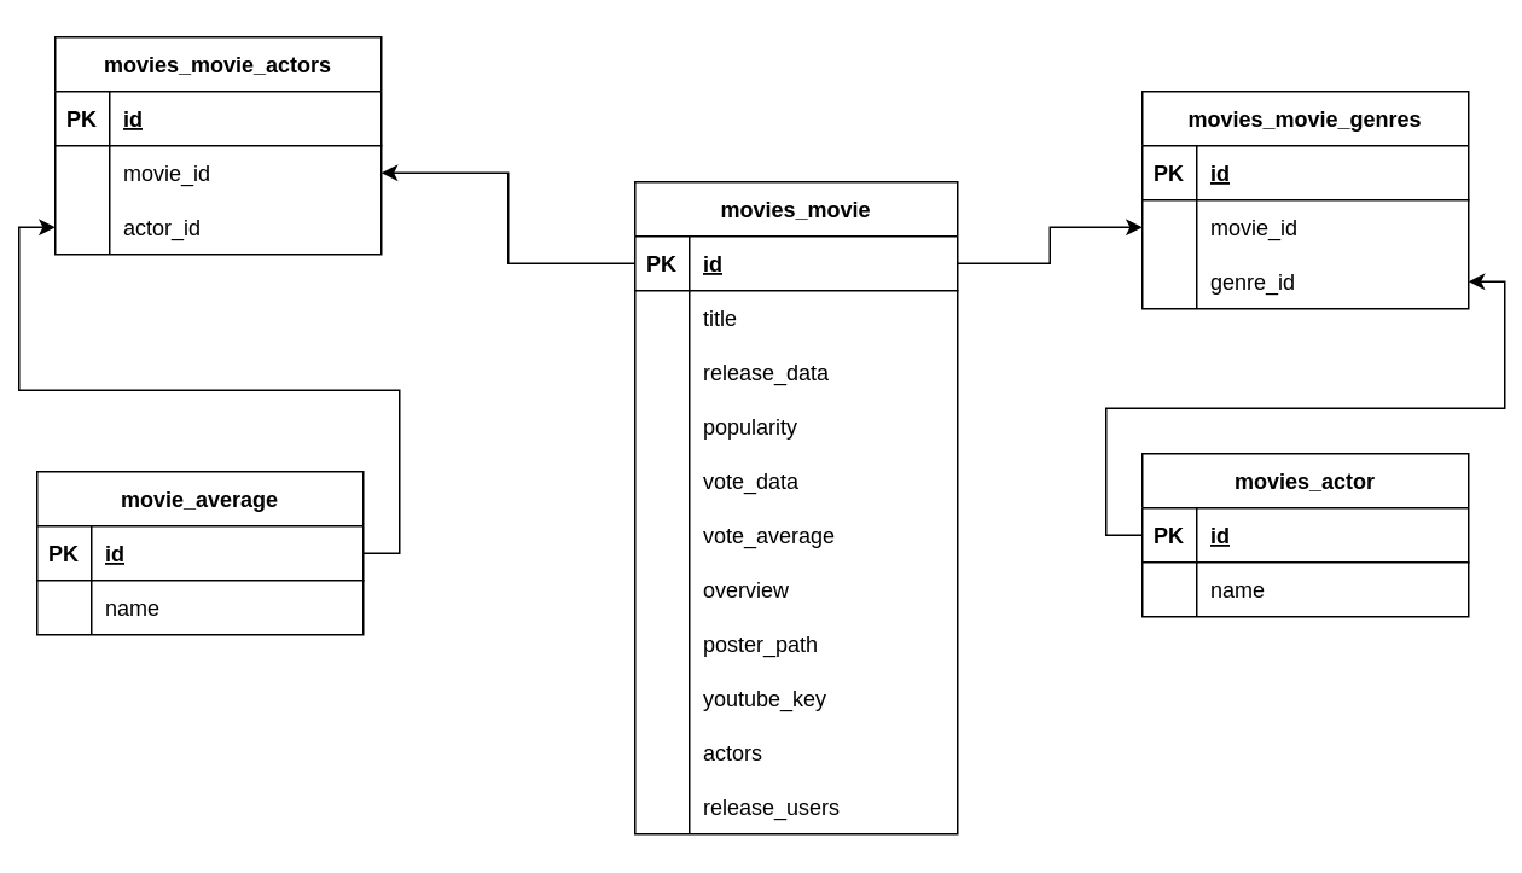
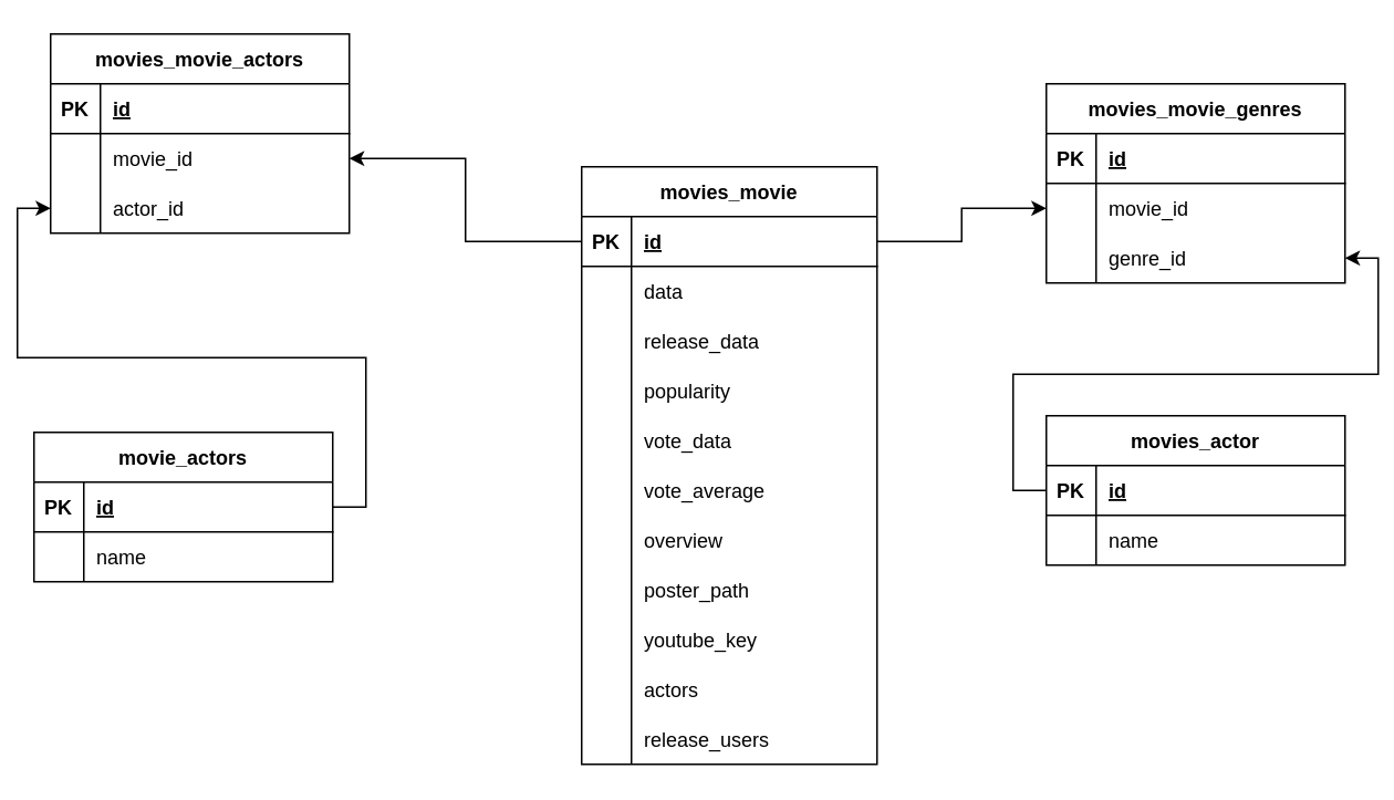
  <mxCell id="0" />
  <mxCell id="1" parent="0" />
  <mxCell id="2" value="movies_movie" style="shape=table;startSize=30;container=1;collapsible=1;childLayout=tableLayout;fixedRows=1;rowLines=0;fontStyle=1;align=center;resizeLast=1;" vertex="1" parent="1"><mxGeometry x="350" y="100" width="178" height="360" as="geometry"><mxRectangle x="740" y="270" width="70" height="30" as="alternateBounds" /></mxGeometry></mxCell>
  <mxCell id="3" value="" style="shape=tableRow;horizontal=0;startSize=0;swimlaneHead=0;swimlaneBody=0;fillColor=none;collapsible=0;dropTarget=0;points=[[0,0.5],[1,0.5]];portConstraint=eastwest;top=0;left=0;right=0;bottom=1;" vertex="1" parent="2"><mxGeometry y="30" width="178" height="30" as="geometry" /></mxCell>
  <mxCell id="4" value="PK" style="shape=partialRectangle;connectable=0;fillColor=none;top=0;left=0;bottom=0;right=0;fontStyle=1;overflow=hidden;" vertex="1" parent="3"><mxGeometry width="30" height="30" as="geometry"><mxRectangle width="30" height="30" as="alternateBounds" /></mxGeometry></mxCell>
  <mxCell id="5" value="id" style="shape=partialRectangle;connectable=0;fillColor=none;top=0;left=0;bottom=0;right=0;align=left;spacingLeft=6;fontStyle=5;overflow=hidden;" vertex="1" parent="3"><mxGeometry x="30" width="148" height="30" as="geometry"><mxRectangle width="148" height="30" as="alternateBounds" /></mxGeometry></mxCell>
  <mxCell id="6" value="" style="shape=tableRow;horizontal=0;startSize=0;swimlaneHead=0;swimlaneBody=0;fillColor=none;collapsible=0;dropTarget=0;points=[[0,0.5],[1,0.5]];portConstraint=eastwest;top=0;left=0;right=0;bottom=0;" vertex="1" parent="2"><mxGeometry y="60" width="178" height="30" as="geometry" /></mxCell>
  <mxCell id="7" value="" style="shape=partialRectangle;connectable=0;fillColor=none;top=0;left=0;bottom=0;right=0;editable=1;overflow=hidden;" vertex="1" parent="6"><mxGeometry width="30" height="30" as="geometry"><mxRectangle width="30" height="30" as="alternateBounds" /></mxGeometry></mxCell>
- <mxCell id="8" value="title" style="shape=partialRectangle;connectable=0;fillColor=none;top=0;left=0;bottom=0;right=0;align=left;spacingLeft=6;overflow=hidden;" vertex="1" parent="6"><mxGeometry x="30" width="148" height="30" as="geometry"><mxRectangle width="148" height="30" as="alternateBounds" /></mxGeometry></mxCell>
+ <mxCell id="8" value="data" style="shape=partialRectangle;connectable=0;fillColor=none;top=0;left=0;bottom=0;right=0;align=left;spacingLeft=6;overflow=hidden;" vertex="1" parent="6"><mxGeometry x="30" width="148" height="30" as="geometry"><mxRectangle width="148" height="30" as="alternateBounds" /></mxGeometry></mxCell>
  <mxCell id="9" value="" style="shape=tableRow;horizontal=0;startSize=0;swimlaneHead=0;swimlaneBody=0;fillColor=none;collapsible=0;dropTarget=0;points=[[0,0.5],[1,0.5]];portConstraint=eastwest;top=0;left=0;right=0;bottom=0;" vertex="1" parent="2"><mxGeometry y="90" width="178" height="30" as="geometry" /></mxCell>
  <mxCell id="10" value="    " style="shape=partialRectangle;connectable=0;fillColor=none;top=0;left=0;bottom=0;right=0;editable=1;overflow=hidden;" vertex="1" parent="9"><mxGeometry width="30" height="30" as="geometry"><mxRectangle width="30" height="30" as="alternateBounds" /></mxGeometry></mxCell>
  <mxCell id="11" value="release_data" style="shape=partialRectangle;connectable=0;fillColor=none;top=0;left=0;bottom=0;right=0;align=left;spacingLeft=6;overflow=hidden;" vertex="1" parent="9"><mxGeometry x="30" width="148" height="30" as="geometry"><mxRectangle width="148" height="30" as="alternateBounds" /></mxGeometry></mxCell>
  <mxCell id="12" value="" style="shape=tableRow;horizontal=0;startSize=0;swimlaneHead=0;swimlaneBody=0;fillColor=none;collapsible=0;dropTarget=0;points=[[0,0.5],[1,0.5]];portConstraint=eastwest;top=0;left=0;right=0;bottom=0;" vertex="1" parent="2"><mxGeometry y="120" width="178" height="30" as="geometry" /></mxCell>
  <mxCell id="13" value="" style="shape=partialRectangle;connectable=0;fillColor=none;top=0;left=0;bottom=0;right=0;editable=1;overflow=hidden;" vertex="1" parent="12"><mxGeometry width="30" height="30" as="geometry"><mxRectangle width="30" height="30" as="alternateBounds" /></mxGeometry></mxCell>
  <mxCell id="14" value="popularity" style="shape=partialRectangle;connectable=0;fillColor=none;top=0;left=0;bottom=0;right=0;align=left;spacingLeft=6;overflow=hidden;" vertex="1" parent="12"><mxGeometry x="30" width="148" height="30" as="geometry"><mxRectangle width="148" height="30" as="alternateBounds" /></mxGeometry></mxCell>
  <mxCell id="15" value="" style="shape=tableRow;horizontal=0;startSize=0;swimlaneHead=0;swimlaneBody=0;fillColor=none;collapsible=0;dropTarget=0;points=[[0,0.5],[1,0.5]];portConstraint=eastwest;top=0;left=0;right=0;bottom=0;" vertex="1" parent="2"><mxGeometry y="150" width="178" height="30" as="geometry" /></mxCell>
  <mxCell id="16" value="" style="shape=partialRectangle;connectable=0;fillColor=none;top=0;left=0;bottom=0;right=0;editable=1;overflow=hidden;" vertex="1" parent="15"><mxGeometry width="30" height="30" as="geometry"><mxRectangle width="30" height="30" as="alternateBounds" /></mxGeometry></mxCell>
  <mxCell id="17" value="vote_data" style="shape=partialRectangle;connectable=0;fillColor=none;top=0;left=0;bottom=0;right=0;align=left;spacingLeft=6;overflow=hidden;" vertex="1" parent="15"><mxGeometry x="30" width="148" height="30" as="geometry"><mxRectangle width="148" height="30" as="alternateBounds" /></mxGeometry></mxCell>
  <mxCell id="18" value="" style="shape=tableRow;horizontal=0;startSize=0;swimlaneHead=0;swimlaneBody=0;fillColor=none;collapsible=0;dropTarget=0;points=[[0,0.5],[1,0.5]];portConstraint=eastwest;top=0;left=0;right=0;bottom=0;" vertex="1" parent="2"><mxGeometry y="180" width="178" height="30" as="geometry" /></mxCell>
  <mxCell id="19" value="" style="shape=partialRectangle;connectable=0;fillColor=none;top=0;left=0;bottom=0;right=0;editable=1;overflow=hidden;" vertex="1" parent="18"><mxGeometry width="30" height="30" as="geometry"><mxRectangle width="30" height="30" as="alternateBounds" /></mxGeometry></mxCell>
  <mxCell id="20" value="vote_average" style="shape=partialRectangle;connectable=0;fillColor=none;top=0;left=0;bottom=0;right=0;align=left;spacingLeft=6;overflow=hidden;" vertex="1" parent="18"><mxGeometry x="30" width="148" height="30" as="geometry"><mxRectangle width="148" height="30" as="alternateBounds" /></mxGeometry></mxCell>
  <mxCell id="21" value="" style="shape=tableRow;horizontal=0;startSize=0;swimlaneHead=0;swimlaneBody=0;fillColor=none;collapsible=0;dropTarget=0;points=[[0,0.5],[1,0.5]];portConstraint=eastwest;top=0;left=0;right=0;bottom=0;" vertex="1" parent="2"><mxGeometry y="210" width="178" height="30" as="geometry" /></mxCell>
  <mxCell id="22" value="" style="shape=partialRectangle;connectable=0;fillColor=none;top=0;left=0;bottom=0;right=0;editable=1;overflow=hidden;" vertex="1" parent="21"><mxGeometry width="30" height="30" as="geometry"><mxRectangle width="30" height="30" as="alternateBounds" /></mxGeometry></mxCell>
  <mxCell id="23" value="overview" style="shape=partialRectangle;connectable=0;fillColor=none;top=0;left=0;bottom=0;right=0;align=left;spacingLeft=6;overflow=hidden;" vertex="1" parent="21"><mxGeometry x="30" width="148" height="30" as="geometry"><mxRectangle width="148" height="30" as="alternateBounds" /></mxGeometry></mxCell>
  <mxCell id="24" value="" style="shape=tableRow;horizontal=0;startSize=0;swimlaneHead=0;swimlaneBody=0;fillColor=none;collapsible=0;dropTarget=0;points=[[0,0.5],[1,0.5]];portConstraint=eastwest;top=0;left=0;right=0;bottom=0;" vertex="1" parent="2"><mxGeometry y="240" width="178" height="30" as="geometry" /></mxCell>
  <mxCell id="25" value="" style="shape=partialRectangle;connectable=0;fillColor=none;top=0;left=0;bottom=0;right=0;editable=1;overflow=hidden;" vertex="1" parent="24"><mxGeometry width="30" height="30" as="geometry"><mxRectangle width="30" height="30" as="alternateBounds" /></mxGeometry></mxCell>
  <mxCell id="26" value="poster_path" style="shape=partialRectangle;connectable=0;fillColor=none;top=0;left=0;bottom=0;right=0;align=left;spacingLeft=6;overflow=hidden;" vertex="1" parent="24"><mxGeometry x="30" width="148" height="30" as="geometry"><mxRectangle width="148" height="30" as="alternateBounds" /></mxGeometry></mxCell>
  <mxCell id="27" value="" style="shape=tableRow;horizontal=0;startSize=0;swimlaneHead=0;swimlaneBody=0;fillColor=none;collapsible=0;dropTarget=0;points=[[0,0.5],[1,0.5]];portConstraint=eastwest;top=0;left=0;right=0;bottom=0;" vertex="1" parent="2"><mxGeometry y="270" width="178" height="30" as="geometry" /></mxCell>
  <mxCell id="28" value="" style="shape=partialRectangle;connectable=0;fillColor=none;top=0;left=0;bottom=0;right=0;editable=1;overflow=hidden;" vertex="1" parent="27"><mxGeometry width="30" height="30" as="geometry"><mxRectangle width="30" height="30" as="alternateBounds" /></mxGeometry></mxCell>
  <mxCell id="29" value="youtube_key" style="shape=partialRectangle;connectable=0;fillColor=none;top=0;left=0;bottom=0;right=0;align=left;spacingLeft=6;overflow=hidden;" vertex="1" parent="27"><mxGeometry x="30" width="148" height="30" as="geometry"><mxRectangle width="148" height="30" as="alternateBounds" /></mxGeometry></mxCell>
  <mxCell id="30" value="" style="shape=tableRow;horizontal=0;startSize=0;swimlaneHead=0;swimlaneBody=0;fillColor=none;collapsible=0;dropTarget=0;points=[[0,0.5],[1,0.5]];portConstraint=eastwest;top=0;left=0;right=0;bottom=0;" vertex="1" parent="2"><mxGeometry y="300" width="178" height="30" as="geometry" /></mxCell>
  <mxCell id="31" value="" style="shape=partialRectangle;connectable=0;fillColor=none;top=0;left=0;bottom=0;right=0;editable=1;overflow=hidden;" vertex="1" parent="30"><mxGeometry width="30" height="30" as="geometry"><mxRectangle width="30" height="30" as="alternateBounds" /></mxGeometry></mxCell>
  <mxCell id="32" value="actors" style="shape=partialRectangle;connectable=0;fillColor=none;top=0;left=0;bottom=0;right=0;align=left;spacingLeft=6;overflow=hidden;" vertex="1" parent="30"><mxGeometry x="30" width="148" height="30" as="geometry"><mxRectangle width="148" height="30" as="alternateBounds" /></mxGeometry></mxCell>
  <mxCell id="33" value="" style="shape=tableRow;horizontal=0;startSize=0;swimlaneHead=0;swimlaneBody=0;fillColor=none;collapsible=0;dropTarget=0;points=[[0,0.5],[1,0.5]];portConstraint=eastwest;top=0;left=0;right=0;bottom=0;" vertex="1" parent="2"><mxGeometry y="330" width="178" height="30" as="geometry" /></mxCell>
  <mxCell id="34" value="" style="shape=partialRectangle;connectable=0;fillColor=none;top=0;left=0;bottom=0;right=0;editable=1;overflow=hidden;" vertex="1" parent="33"><mxGeometry width="30" height="30" as="geometry"><mxRectangle width="30" height="30" as="alternateBounds" /></mxGeometry></mxCell>
  <mxCell id="35" value="release_users" style="shape=partialRectangle;connectable=0;fillColor=none;top=0;left=0;bottom=0;right=0;align=left;spacingLeft=6;overflow=hidden;" vertex="1" parent="33"><mxGeometry x="30" width="148" height="30" as="geometry"><mxRectangle width="148" height="30" as="alternateBounds" /></mxGeometry></mxCell>
  <mxCell id="36" value="movies_actor" style="shape=table;startSize=30;container=1;collapsible=1;childLayout=tableLayout;fixedRows=1;rowLines=0;fontStyle=1;align=center;resizeLast=1;" vertex="1" parent="1"><mxGeometry x="630" y="250" width="180" height="90" as="geometry" /></mxCell>
  <mxCell id="37" value="" style="shape=tableRow;horizontal=0;startSize=0;swimlaneHead=0;swimlaneBody=0;fillColor=none;collapsible=0;dropTarget=0;points=[[0,0.5],[1,0.5]];portConstraint=eastwest;top=0;left=0;right=0;bottom=1;" vertex="1" parent="36"><mxGeometry y="30" width="180" height="30" as="geometry" /></mxCell>
  <mxCell id="38" value="PK" style="shape=partialRectangle;connectable=0;fillColor=none;top=0;left=0;bottom=0;right=0;fontStyle=1;overflow=hidden;" vertex="1" parent="37"><mxGeometry width="30" height="30" as="geometry"><mxRectangle width="30" height="30" as="alternateBounds" /></mxGeometry></mxCell>
  <mxCell id="39" value="id" style="shape=partialRectangle;connectable=0;fillColor=none;top=0;left=0;bottom=0;right=0;align=left;spacingLeft=6;fontStyle=5;overflow=hidden;" vertex="1" parent="37"><mxGeometry x="30" width="150" height="30" as="geometry"><mxRectangle width="150" height="30" as="alternateBounds" /></mxGeometry></mxCell>
  <mxCell id="40" value="" style="shape=tableRow;horizontal=0;startSize=0;swimlaneHead=0;swimlaneBody=0;fillColor=none;collapsible=0;dropTarget=0;points=[[0,0.5],[1,0.5]];portConstraint=eastwest;top=0;left=0;right=0;bottom=0;" vertex="1" parent="36"><mxGeometry y="60" width="180" height="30" as="geometry" /></mxCell>
  <mxCell id="41" value="" style="shape=partialRectangle;connectable=0;fillColor=none;top=0;left=0;bottom=0;right=0;editable=1;overflow=hidden;" vertex="1" parent="40"><mxGeometry width="30" height="30" as="geometry"><mxRectangle width="30" height="30" as="alternateBounds" /></mxGeometry></mxCell>
  <mxCell id="42" value="name" style="shape=partialRectangle;connectable=0;fillColor=none;top=0;left=0;bottom=0;right=0;align=left;spacingLeft=6;overflow=hidden;" vertex="1" parent="40"><mxGeometry x="30" width="150" height="30" as="geometry"><mxRectangle width="150" height="30" as="alternateBounds" /></mxGeometry></mxCell>
  <mxCell id="43" value="movies_movie_genres" style="shape=table;startSize=30;container=1;collapsible=1;childLayout=tableLayout;fixedRows=1;rowLines=0;fontStyle=1;align=center;resizeLast=1;" vertex="1" parent="1"><mxGeometry x="630" y="50" width="180" height="120" as="geometry" /></mxCell>
  <mxCell id="44" value="" style="shape=tableRow;horizontal=0;startSize=0;swimlaneHead=0;swimlaneBody=0;fillColor=none;collapsible=0;dropTarget=0;points=[[0,0.5],[1,0.5]];portConstraint=eastwest;top=0;left=0;right=0;bottom=1;" vertex="1" parent="43"><mxGeometry y="30" width="180" height="30" as="geometry" /></mxCell>
  <mxCell id="45" value="PK" style="shape=partialRectangle;connectable=0;fillColor=none;top=0;left=0;bottom=0;right=0;fontStyle=1;overflow=hidden;" vertex="1" parent="44"><mxGeometry width="30" height="30" as="geometry"><mxRectangle width="30" height="30" as="alternateBounds" /></mxGeometry></mxCell>
  <mxCell id="46" value="id" style="shape=partialRectangle;connectable=0;fillColor=none;top=0;left=0;bottom=0;right=0;align=left;spacingLeft=6;fontStyle=5;overflow=hidden;" vertex="1" parent="44"><mxGeometry x="30" width="150" height="30" as="geometry"><mxRectangle width="150" height="30" as="alternateBounds" /></mxGeometry></mxCell>
  <mxCell id="47" value="" style="shape=tableRow;horizontal=0;startSize=0;swimlaneHead=0;swimlaneBody=0;fillColor=none;collapsible=0;dropTarget=0;points=[[0,0.5],[1,0.5]];portConstraint=eastwest;top=0;left=0;right=0;bottom=0;" vertex="1" parent="43"><mxGeometry y="60" width="180" height="30" as="geometry" /></mxCell>
  <mxCell id="48" value="" style="shape=partialRectangle;connectable=0;fillColor=none;top=0;left=0;bottom=0;right=0;editable=1;overflow=hidden;" vertex="1" parent="47"><mxGeometry width="30" height="30" as="geometry"><mxRectangle width="30" height="30" as="alternateBounds" /></mxGeometry></mxCell>
  <mxCell id="49" value="movie_id" style="shape=partialRectangle;connectable=0;fillColor=none;top=0;left=0;bottom=0;right=0;align=left;spacingLeft=6;overflow=hidden;" vertex="1" parent="47"><mxGeometry x="30" width="150" height="30" as="geometry"><mxRectangle width="150" height="30" as="alternateBounds" /></mxGeometry></mxCell>
  <mxCell id="50" value="" style="shape=tableRow;horizontal=0;startSize=0;swimlaneHead=0;swimlaneBody=0;fillColor=none;collapsible=0;dropTarget=0;points=[[0,0.5],[1,0.5]];portConstraint=eastwest;top=0;left=0;right=0;bottom=0;" vertex="1" parent="43"><mxGeometry y="90" width="180" height="30" as="geometry" /></mxCell>
  <mxCell id="51" value="" style="shape=partialRectangle;connectable=0;fillColor=none;top=0;left=0;bottom=0;right=0;editable=1;overflow=hidden;" vertex="1" parent="50"><mxGeometry width="30" height="30" as="geometry"><mxRectangle width="30" height="30" as="alternateBounds" /></mxGeometry></mxCell>
  <mxCell id="52" value="genre_id" style="shape=partialRectangle;connectable=0;fillColor=none;top=0;left=0;bottom=0;right=0;align=left;spacingLeft=6;overflow=hidden;" vertex="1" parent="50"><mxGeometry x="30" width="150" height="30" as="geometry"><mxRectangle width="150" height="30" as="alternateBounds" /></mxGeometry></mxCell>
  <mxCell id="53" style="edgeStyle=orthogonalEdgeStyle;rounded=0;orthogonalLoop=1;jettySize=auto;html=1;" edge="1" parent="1" source="37" target="50"><mxGeometry relative="1" as="geometry" /></mxCell>
  <mxCell id="54" style="edgeStyle=orthogonalEdgeStyle;rounded=0;orthogonalLoop=1;jettySize=auto;html=1;" edge="1" parent="1" source="3" target="47"><mxGeometry relative="1" as="geometry" /></mxCell>
- <mxCell id="55" value="movie_average" style="shape=table;startSize=30;container=1;collapsible=1;childLayout=tableLayout;fixedRows=1;rowLines=0;fontStyle=1;align=center;resizeLast=1;" vertex="1" parent="1"><mxGeometry x="20" y="260" width="180" height="90" as="geometry" /></mxCell>
+ <mxCell id="55" value="movie_actors" style="shape=table;startSize=30;container=1;collapsible=1;childLayout=tableLayout;fixedRows=1;rowLines=0;fontStyle=1;align=center;resizeLast=1;" vertex="1" parent="1"><mxGeometry x="20" y="260" width="180" height="90" as="geometry" /></mxCell>
  <mxCell id="56" value="" style="shape=tableRow;horizontal=0;startSize=0;swimlaneHead=0;swimlaneBody=0;fillColor=none;collapsible=0;dropTarget=0;points=[[0,0.5],[1,0.5]];portConstraint=eastwest;top=0;left=0;right=0;bottom=1;" vertex="1" parent="55"><mxGeometry y="30" width="180" height="30" as="geometry" /></mxCell>
  <mxCell id="57" value="PK" style="shape=partialRectangle;connectable=0;fillColor=none;top=0;left=0;bottom=0;right=0;fontStyle=1;overflow=hidden;" vertex="1" parent="56"><mxGeometry width="30" height="30" as="geometry"><mxRectangle width="30" height="30" as="alternateBounds" /></mxGeometry></mxCell>
  <mxCell id="58" value="id" style="shape=partialRectangle;connectable=0;fillColor=none;top=0;left=0;bottom=0;right=0;align=left;spacingLeft=6;fontStyle=5;overflow=hidden;" vertex="1" parent="56"><mxGeometry x="30" width="150" height="30" as="geometry"><mxRectangle width="150" height="30" as="alternateBounds" /></mxGeometry></mxCell>
  <mxCell id="59" value="" style="shape=tableRow;horizontal=0;startSize=0;swimlaneHead=0;swimlaneBody=0;fillColor=none;collapsible=0;dropTarget=0;points=[[0,0.5],[1,0.5]];portConstraint=eastwest;top=0;left=0;right=0;bottom=0;" vertex="1" parent="55"><mxGeometry y="60" width="180" height="30" as="geometry" /></mxCell>
  <mxCell id="60" value="" style="shape=partialRectangle;connectable=0;fillColor=none;top=0;left=0;bottom=0;right=0;editable=1;overflow=hidden;" vertex="1" parent="59"><mxGeometry width="30" height="30" as="geometry"><mxRectangle width="30" height="30" as="alternateBounds" /></mxGeometry></mxCell>
  <mxCell id="61" value="name" style="shape=partialRectangle;connectable=0;fillColor=none;top=0;left=0;bottom=0;right=0;align=left;spacingLeft=6;overflow=hidden;" vertex="1" parent="59"><mxGeometry x="30" width="150" height="30" as="geometry"><mxRectangle width="150" height="30" as="alternateBounds" /></mxGeometry></mxCell>
  <mxCell id="62" value="movies_movie_actors" style="shape=table;startSize=30;container=1;collapsible=1;childLayout=tableLayout;fixedRows=1;rowLines=0;fontStyle=1;align=center;resizeLast=1;" vertex="1" parent="1"><mxGeometry x="30" y="20" width="180" height="120" as="geometry" /></mxCell>
  <mxCell id="63" value="" style="shape=tableRow;horizontal=0;startSize=0;swimlaneHead=0;swimlaneBody=0;fillColor=none;collapsible=0;dropTarget=0;points=[[0,0.5],[1,0.5]];portConstraint=eastwest;top=0;left=0;right=0;bottom=1;" vertex="1" parent="62"><mxGeometry y="30" width="180" height="30" as="geometry" /></mxCell>
  <mxCell id="64" value="PK" style="shape=partialRectangle;connectable=0;fillColor=none;top=0;left=0;bottom=0;right=0;fontStyle=1;overflow=hidden;" vertex="1" parent="63"><mxGeometry width="30" height="30" as="geometry"><mxRectangle width="30" height="30" as="alternateBounds" /></mxGeometry></mxCell>
  <mxCell id="65" value="id" style="shape=partialRectangle;connectable=0;fillColor=none;top=0;left=0;bottom=0;right=0;align=left;spacingLeft=6;fontStyle=5;overflow=hidden;" vertex="1" parent="63"><mxGeometry x="30" width="150" height="30" as="geometry"><mxRectangle width="150" height="30" as="alternateBounds" /></mxGeometry></mxCell>
  <mxCell id="66" value="" style="shape=tableRow;horizontal=0;startSize=0;swimlaneHead=0;swimlaneBody=0;fillColor=none;collapsible=0;dropTarget=0;points=[[0,0.5],[1,0.5]];portConstraint=eastwest;top=0;left=0;right=0;bottom=0;" vertex="1" parent="62"><mxGeometry y="60" width="180" height="30" as="geometry" /></mxCell>
  <mxCell id="67" value="" style="shape=partialRectangle;connectable=0;fillColor=none;top=0;left=0;bottom=0;right=0;editable=1;overflow=hidden;" vertex="1" parent="66"><mxGeometry width="30" height="30" as="geometry"><mxRectangle width="30" height="30" as="alternateBounds" /></mxGeometry></mxCell>
  <mxCell id="68" value="movie_id" style="shape=partialRectangle;connectable=0;fillColor=none;top=0;left=0;bottom=0;right=0;align=left;spacingLeft=6;overflow=hidden;" vertex="1" parent="66"><mxGeometry x="30" width="150" height="30" as="geometry"><mxRectangle width="150" height="30" as="alternateBounds" /></mxGeometry></mxCell>
  <mxCell id="69" value="" style="shape=tableRow;horizontal=0;startSize=0;swimlaneHead=0;swimlaneBody=0;fillColor=none;collapsible=0;dropTarget=0;points=[[0,0.5],[1,0.5]];portConstraint=eastwest;top=0;left=0;right=0;bottom=0;" vertex="1" parent="62"><mxGeometry y="90" width="180" height="30" as="geometry" /></mxCell>
  <mxCell id="70" value="" style="shape=partialRectangle;connectable=0;fillColor=none;top=0;left=0;bottom=0;right=0;editable=1;overflow=hidden;" vertex="1" parent="69"><mxGeometry width="30" height="30" as="geometry"><mxRectangle width="30" height="30" as="alternateBounds" /></mxGeometry></mxCell>
  <mxCell id="71" value="actor_id" style="shape=partialRectangle;connectable=0;fillColor=none;top=0;left=0;bottom=0;right=0;align=left;spacingLeft=6;overflow=hidden;" vertex="1" parent="69"><mxGeometry x="30" width="150" height="30" as="geometry"><mxRectangle width="150" height="30" as="alternateBounds" /></mxGeometry></mxCell>
  <mxCell id="72" style="edgeStyle=orthogonalEdgeStyle;rounded=0;orthogonalLoop=1;jettySize=auto;html=1;" edge="1" parent="1" source="56" target="69"><mxGeometry relative="1" as="geometry" /></mxCell>
  <mxCell id="73" style="edgeStyle=orthogonalEdgeStyle;rounded=0;orthogonalLoop=1;jettySize=auto;html=1;" edge="1" parent="1" source="3" target="66"><mxGeometry relative="1" as="geometry" /></mxCell>
